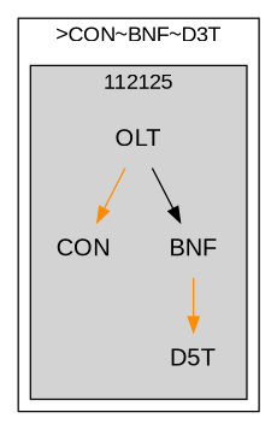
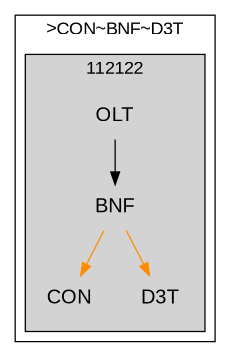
  strict digraph {
    compound=false
    fontname="Liberation Sans"
    labelloc=t
    node [fontname="Liberation Sans" fontsize=16 shape=plaintext]
    edge [color=darkorange fontname="Liberation Sans"]
    n1 [label=CON]
    n2 [label=BNF]
-   n3 [label=D5T]
+   n3 [label=D3T]
    n4 [label=OLT]
    subgraph cluster_1 {
      label=">CON~BNF~D3T"
      subgraph cluster_2 {
-       label=112125
+       label=112122
        style=filled
        n1
        n2
        n3
        n4
      }
    }
    n2 -> n3
-   n4 -> n1
+   n2 -> n1
    n4 -> n2 [color=black]
  }
